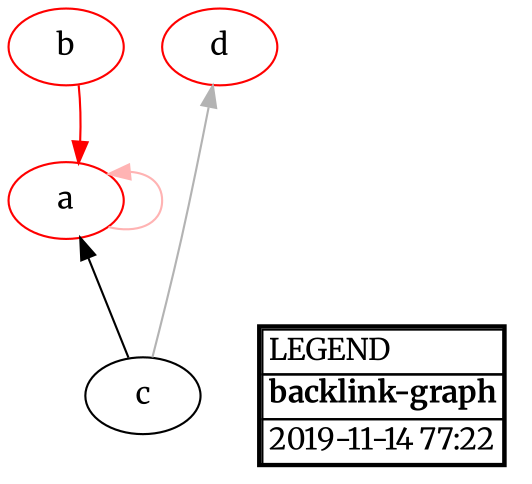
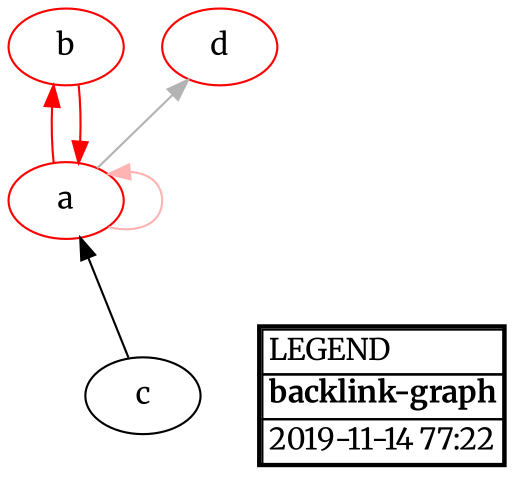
  digraph {
    fontname=Merriweather
    rankdir=BT
    node [color="#ff0000" fontname=Merriweather]
    edge [color="#ff0000" fontname=Merriweather]
    a
    b
    d
    c [color=""]
    n5 [fillcolor="#ffffff" label=<<table border="2" cellborder="1" cellspacing="0" id="LEGEND"><tr><td align="left">LEGEND</td></tr><tr><td align="left"><b>backlink-graph</b></td></tr><tr><td align="left">2019-11-14 77:22</td></tr></table>> shape=plaintext style=filled color=""]
    a -> a [color="#ffb3b3"]
-   c -> d [color="#b3b3b3"]
+   a -> b
+   a -> d [color="#b3b3b3"]
    b -> a
    c -> a [color=""]
  }
